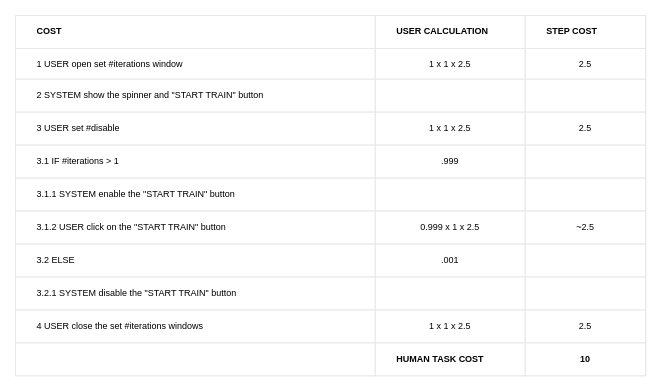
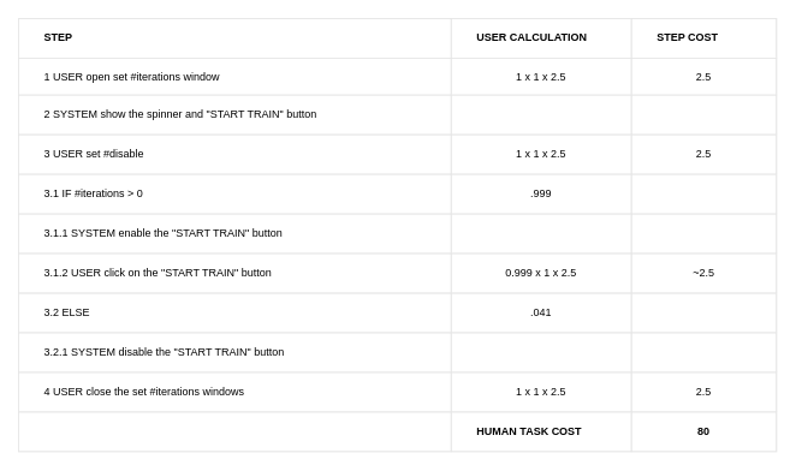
  <mxCell id="0" />
  <mxCell id="1" parent="0" />
  <mxCell id="2" value="" style="childLayout=tableLayout;recursiveResize=0;shadow=0;strokeColor=#E6E6E6;align=center;" parent="1" vertex="1"><mxGeometry x="20" y="20" width="841" height="481" as="geometry" /></mxCell>
  <mxCell id="3" value="" style="shape=tableRow;horizontal=0;startSize=0;swimlaneHead=0;swimlaneBody=0;top=0;left=0;bottom=0;right=0;dropTarget=0;collapsible=0;recursiveResize=0;expand=0;fontStyle=0;fillColor=none;strokeColor=inherit;" parent="2" vertex="1"><mxGeometry width="841" height="44" as="geometry" /></mxCell>
- <mxCell id="4" value="&lt;span style=&quot;white-space: pre;&quot;&gt;&#09;&lt;/span&gt;COST" style="connectable=0;recursiveResize=0;strokeColor=inherit;fillColor=none;align=left;whiteSpace=wrap;html=1;fontStyle=1" parent="3" vertex="1"><mxGeometry width="480" height="44" as="geometry"><mxRectangle width="480" height="44" as="alternateBounds" /></mxGeometry></mxCell>
+ <mxCell id="4" value="&lt;span style=&quot;white-space: pre;&quot;&gt;&#09;&lt;/span&gt;STEP" style="connectable=0;recursiveResize=0;strokeColor=inherit;fillColor=none;align=left;whiteSpace=wrap;html=1;fontStyle=1" parent="3" vertex="1"><mxGeometry width="480" height="44" as="geometry"><mxRectangle width="480" height="44" as="alternateBounds" /></mxGeometry></mxCell>
  <mxCell id="5" value="&lt;span style=&quot;white-space: pre;&quot;&gt;&#09;&lt;/span&gt;USER CALCULATION" style="connectable=0;recursiveResize=0;strokeColor=inherit;fillColor=none;align=left;whiteSpace=wrap;html=1;fontStyle=1" parent="3" vertex="1"><mxGeometry x="480" width="200" height="44" as="geometry"><mxRectangle width="200" height="44" as="alternateBounds" /></mxGeometry></mxCell>
  <mxCell id="6" value="&lt;span style=&quot;white-space: pre;&quot;&gt;&#09;&lt;/span&gt;STEP COST" style="connectable=0;recursiveResize=0;strokeColor=inherit;fillColor=none;align=left;whiteSpace=wrap;html=1;fontStyle=1" parent="3" vertex="1"><mxGeometry x="680" width="161" height="44" as="geometry"><mxRectangle width="161" height="44" as="alternateBounds" /></mxGeometry></mxCell>
  <mxCell id="7" style="shape=tableRow;horizontal=0;startSize=0;swimlaneHead=0;swimlaneBody=0;top=0;left=0;bottom=0;right=0;dropTarget=0;collapsible=0;recursiveResize=0;expand=0;fontStyle=0;fillColor=none;strokeColor=inherit;align=left;" parent="2" vertex="1"><mxGeometry y="44" width="841" height="41" as="geometry" /></mxCell>
  <mxCell id="8" value="&lt;span style=&quot;white-space: pre;&quot;&gt;&#09;&lt;/span&gt;1 USER open set #iterations window&amp;nbsp;" style="connectable=0;recursiveResize=0;strokeColor=inherit;fillColor=none;align=left;whiteSpace=wrap;html=1;" parent="7" vertex="1"><mxGeometry width="480" height="41" as="geometry"><mxRectangle width="480" height="41" as="alternateBounds" /></mxGeometry></mxCell>
  <mxCell id="9" value="1 x 1 x 2.5" style="connectable=0;recursiveResize=0;strokeColor=inherit;fillColor=none;align=center;whiteSpace=wrap;html=1;" parent="7" vertex="1"><mxGeometry x="480" width="200" height="41" as="geometry"><mxRectangle width="200" height="41" as="alternateBounds" /></mxGeometry></mxCell>
  <mxCell id="10" value="2.5" style="connectable=0;recursiveResize=0;strokeColor=inherit;fillColor=none;align=center;whiteSpace=wrap;html=1;" parent="7" vertex="1"><mxGeometry x="680" width="161" height="41" as="geometry"><mxRectangle width="161" height="41" as="alternateBounds" /></mxGeometry></mxCell>
  <mxCell id="11" style="shape=tableRow;horizontal=0;startSize=0;swimlaneHead=0;swimlaneBody=0;top=0;left=0;bottom=0;right=0;dropTarget=0;collapsible=0;recursiveResize=0;expand=0;fontStyle=0;fillColor=none;strokeColor=inherit;" parent="2" vertex="1"><mxGeometry y="85" width="841" height="44" as="geometry" /></mxCell>
  <mxCell id="12" value="&lt;span style=&quot;white-space: pre;&quot;&gt;&#09;&lt;/span&gt;2 SYSTEM show the spinner and &quot;START TRAIN&quot; button" style="connectable=0;recursiveResize=0;strokeColor=inherit;fillColor=none;align=left;whiteSpace=wrap;html=1;" parent="11" vertex="1"><mxGeometry width="480" height="44" as="geometry"><mxRectangle width="480" height="44" as="alternateBounds" /></mxGeometry></mxCell>
  <mxCell id="13" value="" style="connectable=0;recursiveResize=0;strokeColor=inherit;fillColor=none;align=left;whiteSpace=wrap;html=1;" parent="11" vertex="1"><mxGeometry x="480" width="200" height="44" as="geometry"><mxRectangle width="200" height="44" as="alternateBounds" /></mxGeometry></mxCell>
  <mxCell id="14" value="" style="connectable=0;recursiveResize=0;strokeColor=inherit;fillColor=none;align=left;whiteSpace=wrap;html=1;" parent="11" vertex="1"><mxGeometry x="680" width="161" height="44" as="geometry"><mxRectangle width="161" height="44" as="alternateBounds" /></mxGeometry></mxCell>
  <mxCell id="15" style="shape=tableRow;horizontal=0;startSize=0;swimlaneHead=0;swimlaneBody=0;top=0;left=0;bottom=0;right=0;dropTarget=0;collapsible=0;recursiveResize=0;expand=0;fontStyle=0;fillColor=none;strokeColor=inherit;" parent="2" vertex="1"><mxGeometry y="129" width="841" height="44" as="geometry" /></mxCell>
  <mxCell id="16" value="&lt;span style=&quot;&quot;&gt;&lt;span style=&quot;white-space: pre;&quot;&gt;&amp;nbsp;&lt;span style=&quot;white-space: pre;&quot;&gt;&#09;&lt;/span&gt;&lt;/span&gt;&lt;/span&gt;3 USER set #disable" style="connectable=0;recursiveResize=0;strokeColor=inherit;fillColor=none;align=left;whiteSpace=wrap;html=1;" parent="15" vertex="1"><mxGeometry width="480" height="44" as="geometry"><mxRectangle width="480" height="44" as="alternateBounds" /></mxGeometry></mxCell>
  <mxCell id="17" value="1 x 1 x 2.5" style="connectable=0;recursiveResize=0;strokeColor=inherit;fillColor=none;align=center;whiteSpace=wrap;html=1;" parent="15" vertex="1"><mxGeometry x="480" width="200" height="44" as="geometry"><mxRectangle width="200" height="44" as="alternateBounds" /></mxGeometry></mxCell>
  <mxCell id="18" value="2.5" style="connectable=0;recursiveResize=0;strokeColor=inherit;fillColor=none;align=center;whiteSpace=wrap;html=1;" parent="15" vertex="1"><mxGeometry x="680" width="161" height="44" as="geometry"><mxRectangle width="161" height="44" as="alternateBounds" /></mxGeometry></mxCell>
  <mxCell id="19" style="shape=tableRow;horizontal=0;startSize=0;swimlaneHead=0;swimlaneBody=0;top=0;left=0;bottom=0;right=0;dropTarget=0;collapsible=0;recursiveResize=0;expand=0;fontStyle=0;fillColor=none;strokeColor=inherit;" parent="2" vertex="1"><mxGeometry y="173" width="841" height="44" as="geometry" /></mxCell>
- <mxCell id="20" value="&lt;span style=&quot;white-space: pre;&quot;&gt;&#09;&lt;/span&gt;3.1 IF #iterations &amp;gt; 1" style="connectable=0;recursiveResize=0;strokeColor=inherit;fillColor=none;align=left;whiteSpace=wrap;html=1;" parent="19" vertex="1"><mxGeometry width="480" height="44" as="geometry"><mxRectangle width="480" height="44" as="alternateBounds" /></mxGeometry></mxCell>
+ <mxCell id="20" value="&lt;span style=&quot;white-space: pre;&quot;&gt;&#09;&lt;/span&gt;3.1 IF #iterations &amp;gt; 0" style="connectable=0;recursiveResize=0;strokeColor=inherit;fillColor=none;align=left;whiteSpace=wrap;html=1;" parent="19" vertex="1"><mxGeometry width="480" height="44" as="geometry"><mxRectangle width="480" height="44" as="alternateBounds" /></mxGeometry></mxCell>
  <mxCell id="21" value=".999" style="connectable=0;recursiveResize=0;strokeColor=inherit;fillColor=none;align=center;whiteSpace=wrap;html=1;" parent="19" vertex="1"><mxGeometry x="480" width="200" height="44" as="geometry"><mxRectangle width="200" height="44" as="alternateBounds" /></mxGeometry></mxCell>
  <mxCell id="22" style="connectable=0;recursiveResize=0;strokeColor=inherit;fillColor=none;align=left;whiteSpace=wrap;html=1;" parent="19" vertex="1"><mxGeometry x="680" width="161" height="44" as="geometry"><mxRectangle width="161" height="44" as="alternateBounds" /></mxGeometry></mxCell>
  <mxCell id="23" style="shape=tableRow;horizontal=0;startSize=0;swimlaneHead=0;swimlaneBody=0;top=0;left=0;bottom=0;right=0;dropTarget=0;collapsible=0;recursiveResize=0;expand=0;fontStyle=0;fillColor=none;strokeColor=inherit;" parent="2" vertex="1"><mxGeometry y="217" width="841" height="44" as="geometry" /></mxCell>
  <mxCell id="24" value="&lt;span style=&quot;white-space: pre;&quot;&gt;&#09;&lt;/span&gt;3.1.1 SYSTEM enable the &quot;START TRAIN&quot; button" style="connectable=0;recursiveResize=0;strokeColor=inherit;fillColor=none;align=left;whiteSpace=wrap;html=1;" parent="23" vertex="1"><mxGeometry width="480" height="44" as="geometry"><mxRectangle width="480" height="44" as="alternateBounds" /></mxGeometry></mxCell>
  <mxCell id="25" style="connectable=0;recursiveResize=0;strokeColor=inherit;fillColor=none;align=left;whiteSpace=wrap;html=1;" parent="23" vertex="1"><mxGeometry x="480" width="200" height="44" as="geometry"><mxRectangle width="200" height="44" as="alternateBounds" /></mxGeometry></mxCell>
  <mxCell id="26" style="connectable=0;recursiveResize=0;strokeColor=inherit;fillColor=none;align=left;whiteSpace=wrap;html=1;" parent="23" vertex="1"><mxGeometry x="680" width="161" height="44" as="geometry"><mxRectangle width="161" height="44" as="alternateBounds" /></mxGeometry></mxCell>
  <mxCell id="27" style="shape=tableRow;horizontal=0;startSize=0;swimlaneHead=0;swimlaneBody=0;top=0;left=0;bottom=0;right=0;dropTarget=0;collapsible=0;recursiveResize=0;expand=0;fontStyle=0;fillColor=none;strokeColor=inherit;" parent="2" vertex="1"><mxGeometry y="261" width="841" height="44" as="geometry" /></mxCell>
  <mxCell id="28" value="&lt;span style=&quot;&quot;&gt;&lt;span style=&quot;white-space: pre;&quot;&gt;&amp;nbsp;&amp;nbsp;&amp;nbsp;&amp;nbsp;&lt;span style=&quot;white-space: pre;&quot;&gt;&#09;&lt;/span&gt;&lt;/span&gt;&lt;/span&gt;3.1.2 USER click on the &quot;START TRAIN&quot; button" style="connectable=0;recursiveResize=0;strokeColor=inherit;fillColor=none;align=left;whiteSpace=wrap;html=1;" parent="27" vertex="1"><mxGeometry width="480" height="44" as="geometry"><mxRectangle width="480" height="44" as="alternateBounds" /></mxGeometry></mxCell>
  <mxCell id="29" value="0.999 x 1 x 2.5" style="connectable=0;recursiveResize=0;strokeColor=inherit;fillColor=none;align=center;whiteSpace=wrap;html=1;" parent="27" vertex="1"><mxGeometry x="480" width="200" height="44" as="geometry"><mxRectangle width="200" height="44" as="alternateBounds" /></mxGeometry></mxCell>
  <mxCell id="30" value="~2.5" style="connectable=0;recursiveResize=0;strokeColor=inherit;fillColor=none;align=center;whiteSpace=wrap;html=1;" parent="27" vertex="1"><mxGeometry x="680" width="161" height="44" as="geometry"><mxRectangle width="161" height="44" as="alternateBounds" /></mxGeometry></mxCell>
  <mxCell id="31" style="shape=tableRow;horizontal=0;startSize=0;swimlaneHead=0;swimlaneBody=0;top=0;left=0;bottom=0;right=0;dropTarget=0;collapsible=0;recursiveResize=0;expand=0;fontStyle=0;fillColor=none;strokeColor=inherit;" parent="2" vertex="1"><mxGeometry y="305" width="841" height="44" as="geometry" /></mxCell>
  <mxCell id="32" value="&lt;span style=&quot;white-space: pre;&quot;&gt;&#09;&lt;/span&gt;3.2 ELSE" style="connectable=0;recursiveResize=0;strokeColor=inherit;fillColor=none;align=left;whiteSpace=wrap;html=1;" parent="31" vertex="1"><mxGeometry width="480" height="44" as="geometry"><mxRectangle width="480" height="44" as="alternateBounds" /></mxGeometry></mxCell>
- <mxCell id="33" value=".001" style="connectable=0;recursiveResize=0;strokeColor=inherit;fillColor=none;align=center;whiteSpace=wrap;html=1;" parent="31" vertex="1"><mxGeometry x="480" width="200" height="44" as="geometry"><mxRectangle width="200" height="44" as="alternateBounds" /></mxGeometry></mxCell>
+ <mxCell id="33" value=".041" style="connectable=0;recursiveResize=0;strokeColor=inherit;fillColor=none;align=center;whiteSpace=wrap;html=1;" parent="31" vertex="1"><mxGeometry x="480" width="200" height="44" as="geometry"><mxRectangle width="200" height="44" as="alternateBounds" /></mxGeometry></mxCell>
  <mxCell id="34" style="connectable=0;recursiveResize=0;strokeColor=inherit;fillColor=none;align=left;whiteSpace=wrap;html=1;" parent="31" vertex="1"><mxGeometry x="680" width="161" height="44" as="geometry"><mxRectangle width="161" height="44" as="alternateBounds" /></mxGeometry></mxCell>
  <mxCell id="35" style="shape=tableRow;horizontal=0;startSize=0;swimlaneHead=0;swimlaneBody=0;top=0;left=0;bottom=0;right=0;dropTarget=0;collapsible=0;recursiveResize=0;expand=0;fontStyle=0;fillColor=none;strokeColor=inherit;" parent="2" vertex="1"><mxGeometry y="349" width="841" height="44" as="geometry" /></mxCell>
  <mxCell id="36" value="&lt;span style=&quot;&quot;&gt;&lt;span style=&quot;white-space: pre;&quot;&gt;&amp;nbsp;&amp;nbsp;&amp;nbsp;&amp;nbsp;&lt;span style=&quot;white-space: pre;&quot;&gt;&#09;&lt;/span&gt;&lt;/span&gt;&lt;/span&gt;3.2.1 SYSTEM disable the &quot;START TRAIN&quot; button" style="connectable=0;recursiveResize=0;strokeColor=inherit;fillColor=none;align=left;whiteSpace=wrap;html=1;" parent="35" vertex="1"><mxGeometry width="480" height="44" as="geometry"><mxRectangle width="480" height="44" as="alternateBounds" /></mxGeometry></mxCell>
  <mxCell id="37" style="connectable=0;recursiveResize=0;strokeColor=inherit;fillColor=none;align=left;whiteSpace=wrap;html=1;" parent="35" vertex="1"><mxGeometry x="480" width="200" height="44" as="geometry"><mxRectangle width="200" height="44" as="alternateBounds" /></mxGeometry></mxCell>
  <mxCell id="38" style="connectable=0;recursiveResize=0;strokeColor=inherit;fillColor=none;align=left;whiteSpace=wrap;html=1;" parent="35" vertex="1"><mxGeometry x="680" width="161" height="44" as="geometry"><mxRectangle width="161" height="44" as="alternateBounds" /></mxGeometry></mxCell>
  <mxCell id="39" style="shape=tableRow;horizontal=0;startSize=0;swimlaneHead=0;swimlaneBody=0;top=0;left=0;bottom=0;right=0;dropTarget=0;collapsible=0;recursiveResize=0;expand=0;fontStyle=0;fillColor=none;strokeColor=inherit;" parent="2" vertex="1"><mxGeometry y="393" width="841" height="44" as="geometry" /></mxCell>
  <mxCell id="40" value="&lt;span style=&quot;white-space: pre;&quot;&gt;&#09;&lt;/span&gt;4 USER close the set #iterations windows" style="connectable=0;recursiveResize=0;strokeColor=inherit;fillColor=none;align=left;whiteSpace=wrap;html=1;" parent="39" vertex="1"><mxGeometry width="480" height="44" as="geometry"><mxRectangle width="480" height="44" as="alternateBounds" /></mxGeometry></mxCell>
  <mxCell id="41" value="1 x 1 x 2.5" style="connectable=0;recursiveResize=0;strokeColor=inherit;fillColor=none;align=center;whiteSpace=wrap;html=1;" parent="39" vertex="1"><mxGeometry x="480" width="200" height="44" as="geometry"><mxRectangle width="200" height="44" as="alternateBounds" /></mxGeometry></mxCell>
  <mxCell id="42" value="2.5" style="connectable=0;recursiveResize=0;strokeColor=inherit;fillColor=none;align=center;whiteSpace=wrap;html=1;" parent="39" vertex="1"><mxGeometry x="680" width="161" height="44" as="geometry"><mxRectangle width="161" height="44" as="alternateBounds" /></mxGeometry></mxCell>
  <mxCell id="43" style="shape=tableRow;horizontal=0;startSize=0;swimlaneHead=0;swimlaneBody=0;top=0;left=0;bottom=0;right=0;dropTarget=0;collapsible=0;recursiveResize=0;expand=0;fontStyle=0;fillColor=none;strokeColor=inherit;" parent="2" vertex="1"><mxGeometry y="437" width="841" height="44" as="geometry" /></mxCell>
  <mxCell id="44" value="" style="connectable=0;recursiveResize=0;strokeColor=inherit;fillColor=none;align=left;whiteSpace=wrap;html=1;" parent="43" vertex="1"><mxGeometry width="480" height="44" as="geometry"><mxRectangle width="480" height="44" as="alternateBounds" /></mxGeometry></mxCell>
  <mxCell id="45" value="&#09;&lt;span style=&quot;font-weight: 700;&quot;&gt;&lt;span style=&quot;white-space: pre;&quot;&gt;&#09;&lt;/span&gt;HUMAN TASK COST&lt;/span&gt;" style="connectable=0;recursiveResize=0;strokeColor=inherit;fillColor=none;align=left;whiteSpace=wrap;html=1;" parent="43" vertex="1"><mxGeometry x="480" width="200" height="44" as="geometry"><mxRectangle width="200" height="44" as="alternateBounds" /></mxGeometry></mxCell>
- <mxCell id="46" value="&lt;b&gt;10&lt;/b&gt;" style="connectable=0;recursiveResize=0;strokeColor=inherit;fillColor=none;align=center;whiteSpace=wrap;html=1;" parent="43" vertex="1"><mxGeometry x="680" width="161" height="44" as="geometry"><mxRectangle width="161" height="44" as="alternateBounds" /></mxGeometry></mxCell>
+ <mxCell id="46" value="&lt;b&gt;80&lt;/b&gt;" style="connectable=0;recursiveResize=0;strokeColor=inherit;fillColor=none;align=center;whiteSpace=wrap;html=1;" parent="43" vertex="1"><mxGeometry x="680" width="161" height="44" as="geometry"><mxRectangle width="161" height="44" as="alternateBounds" /></mxGeometry></mxCell>
